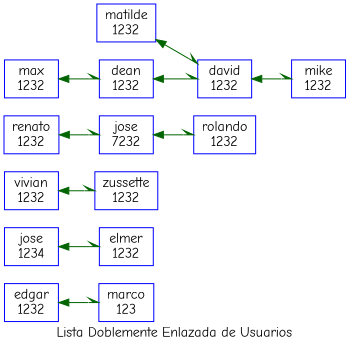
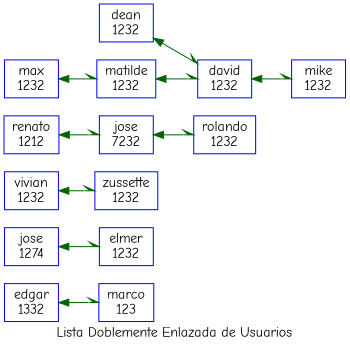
  digraph {
    fontname="Comic Neue"
    label="Lista Doblemente Enlazada de Usuarios"
    rankdir=LR
    node [color=blue fontname="Comic Neue" shape=box]
    edge [arrowhead=halfopen color=darkgreen dir=both fontname="Comic Neue"]
    n1 [label="marco\n123"]
-   n2 [label="jose\n1234"]
+   n2 [label="jose\n1274"]
    n3 [label="elmer\n1232"]
    n4 [label="vivian\n1232"]
    n5 [label="zussette\n1232"]
-   n6 [label="renato\n1232"]
+   n6 [label="renato\n1212"]
    n7 [label="jose\n7232"]
    n8 [label="rolando\n1232"]
    n9 [label="matilde\n1232"]
    n10 [label="david\n1232"]
    n11 [label="mike\n1232"]
    n12 [label="max\n1232"]
    n13 [label="dean\n1232"]
-   n14 [label="edgar\n1232"]
+   n14 [label="edgar\n1332"]
    n2 -> n3
    n4 -> n5
    n6 -> n7
    n7 -> n8
    n9 -> n10
    n10 -> n11
-   n12 -> n13
+   n12 -> n9
    n13 -> n10
    n14 -> n1
  }
